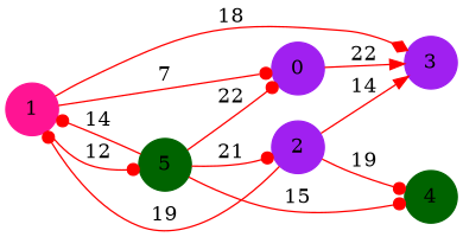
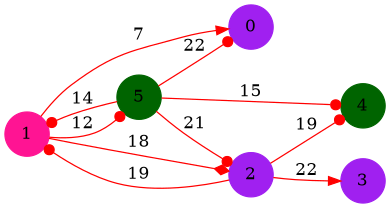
  digraph {
    fontname="DejaVu Serif"
    rankdir=LR
    node [color=purple fontname="DejaVu Serif" shape=circle style=filled]
    edge [arrowhead=dot color=red fontname="DejaVu Serif"]
    0
    3
    1 [color=deeppink]
    2
    5 [color=darkgreen]
    4 [color=darkgreen]
-   0 -> 3 [arrowhead=normal label=22]
-   1 -> 0 [label=7]
-   1 -> 3 [arrowhead=diamond label=18]
+   1 -> 0 [arrowhead=normal label=7]
+   1 -> 2 [arrowhead=diamond label=18]
    1 -> 5 [label=12]
-   2 -> 3 [arrowhead=normal label=14]
+   2 -> 3 [arrowhead=normal label=22]
    2 -> 1 [label=19]
    2 -> 4 [label=19]
    5 -> 0 [label=22]
    5 -> 1 [label=14]
    5 -> 2 [label=21]
    5 -> 4 [label=15]
  }
